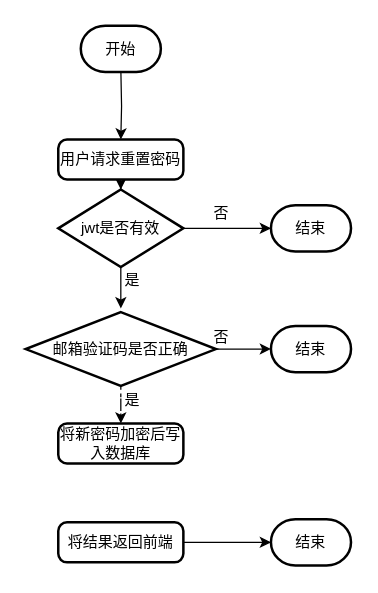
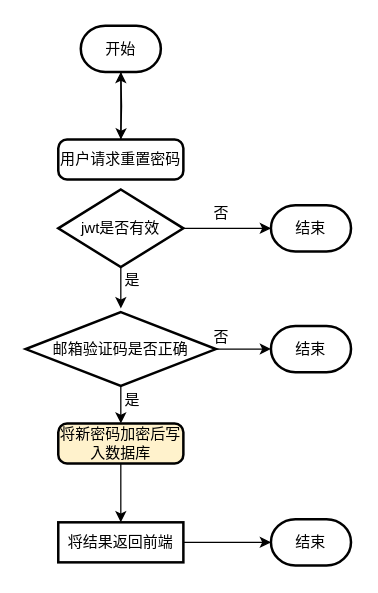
  <mxCell id="0" />
  <mxCell id="1" parent="0" />
  <mxCell id="2" style="edgeStyle=orthogonalEdgeStyle;rounded=0;orthogonalLoop=1;jettySize=auto;html=1;entryX=0.5;entryY=0;entryDx=0;entryDy=0;" edge="1" parent="1" target="4"><mxGeometry relative="1" as="geometry"><mxPoint x="96.059" y="57" as="sourcePoint" /></mxGeometry></mxCell>
- <mxCell id="3" style="edgeStyle=orthogonalEdgeStyle;rounded=0;orthogonalLoop=1;jettySize=auto;html=1;entryX=0.5;entryY=0;entryDx=0;entryDy=0;entryPerimeter=0;" edge="1" parent="1" source="4" target="7"><mxGeometry relative="1" as="geometry" /></mxCell>
+ <mxCell id="3" style="edgeStyle=orthogonalEdgeStyle;rounded=0;orthogonalLoop=1;jettySize=auto;html=1;" edge="1" parent="1" source="4" target="22"><mxGeometry relative="1" as="geometry" /></mxCell>
  <mxCell id="4" value="用户请求重置密码" style="rounded=1;whiteSpace=wrap;html=1;absoluteArcSize=1;arcSize=14;strokeWidth=2;" vertex="1" parent="1"><mxGeometry x="46" y="111" width="100" height="32" as="geometry" /></mxCell>
  <mxCell id="5" style="edgeStyle=orthogonalEdgeStyle;rounded=0;orthogonalLoop=1;jettySize=auto;html=1;entryX=0;entryY=0.5;entryDx=0;entryDy=0;entryPerimeter=0;" edge="1" parent="1" source="7" target="8"><mxGeometry relative="1" as="geometry" /></mxCell>
  <mxCell id="6" style="edgeStyle=orthogonalEdgeStyle;rounded=0;orthogonalLoop=1;jettySize=auto;html=1;entryX=0.5;entryY=0;entryDx=0;entryDy=0;" edge="1" parent="1" source="7"><mxGeometry relative="1" as="geometry"><mxPoint x="96" y="246" as="targetPoint" /></mxGeometry></mxCell>
  <mxCell id="7" value="jwt是否有效" style="strokeWidth=2;html=1;shape=mxgraph.flowchart.decision;whiteSpace=wrap;" vertex="1" parent="1"><mxGeometry x="46" y="151" width="100" height="62" as="geometry" /></mxCell>
  <mxCell id="8" value="结束" style="strokeWidth=2;html=1;shape=mxgraph.flowchart.terminator;whiteSpace=wrap;" vertex="1" parent="1"><mxGeometry x="216" y="163.5" width="64" height="37" as="geometry" /></mxCell>
  <mxCell id="9" value="否" style="text;html=1;align=center;verticalAlign=middle;resizable=0;points=[];autosize=1;strokeColor=none;fillColor=none;" vertex="1" parent="1"><mxGeometry x="165" y="161" width="22" height="18" as="geometry" /></mxCell>
  <mxCell id="10" style="edgeStyle=orthogonalEdgeStyle;rounded=0;orthogonalLoop=1;jettySize=auto;html=1;entryX=0;entryY=0.5;entryDx=0;entryDy=0;entryPerimeter=0;" edge="1" parent="1" source="11" target="12"><mxGeometry relative="1" as="geometry" /></mxCell>
- <mxCell id="11" value="将结果返回前端" style="rounded=1;whiteSpace=wrap;html=1;absoluteArcSize=1;arcSize=14;strokeWidth=2;" vertex="1" parent="1"><mxGeometry x="46" y="417" width="100" height="32" as="geometry" /></mxCell>
+ <mxCell id="11" value="将结果返回前端" style="whiteSpace=wrap;html=1;absoluteArcSize=1;arcSize=14;strokeWidth=2;rounded=0;" vertex="1" parent="1"><mxGeometry x="46" y="417" width="100" height="32" as="geometry" /></mxCell>
  <mxCell id="12" value="结束" style="strokeWidth=2;html=1;shape=mxgraph.flowchart.terminator;whiteSpace=wrap;" vertex="1" parent="1"><mxGeometry x="216" y="414.5" width="64" height="37" as="geometry" /></mxCell>
  <mxCell id="13" value="是" style="text;html=1;align=center;verticalAlign=middle;resizable=0;points=[];autosize=1;strokeColor=none;fillColor=none;" vertex="1" parent="1"><mxGeometry x="94" y="215" width="22" height="18" as="geometry" /></mxCell>
  <mxCell id="14" style="edgeStyle=orthogonalEdgeStyle;rounded=0;orthogonalLoop=1;jettySize=auto;html=1;entryX=0;entryY=0.5;entryDx=0;entryDy=0;entryPerimeter=0;" edge="1" parent="1" source="16" target="17"><mxGeometry relative="1" as="geometry" /></mxCell>
- <mxCell id="15" style="edgeStyle=orthogonalEdgeStyle;rounded=0;orthogonalLoop=1;jettySize=auto;html=1;entryX=0.5;entryY=0;entryDx=0;entryDy=0;dashed=1;" edge="1" parent="1" source="16" target="20"><mxGeometry relative="1" as="geometry" /></mxCell>
+ <mxCell id="15" style="edgeStyle=orthogonalEdgeStyle;rounded=0;orthogonalLoop=1;jettySize=auto;html=1;entryX=0.5;entryY=0;entryDx=0;entryDy=0;" edge="1" parent="1" source="16" target="20"><mxGeometry relative="1" as="geometry" /></mxCell>
  <mxCell id="16" value="邮箱验证码是否正确" style="strokeWidth=2;html=1;shape=mxgraph.flowchart.decision;whiteSpace=wrap;" vertex="1" parent="1"><mxGeometry x="20" y="249" width="152" height="59" as="geometry" /></mxCell>
  <mxCell id="17" value="结束" style="strokeWidth=2;html=1;shape=mxgraph.flowchart.terminator;whiteSpace=wrap;" vertex="1" parent="1"><mxGeometry x="216" y="260" width="64" height="37" as="geometry" /></mxCell>
  <mxCell id="18" value="否" style="text;html=1;align=center;verticalAlign=middle;resizable=0;points=[];autosize=1;strokeColor=none;fillColor=none;" vertex="1" parent="1"><mxGeometry x="165" y="260" width="22" height="18" as="geometry" /></mxCell>
- <mxCell id="20" value="将新密码加密后写入数据库" style="rounded=1;whiteSpace=wrap;html=1;absoluteArcSize=1;arcSize=14;strokeWidth=2;" vertex="1" parent="1"><mxGeometry x="46" y="338" width="100" height="32" as="geometry" /></mxCell>
+ <mxCell id="19" style="edgeStyle=orthogonalEdgeStyle;rounded=0;orthogonalLoop=1;jettySize=auto;html=1;entryX=0.5;entryY=0;entryDx=0;entryDy=0;" edge="1" parent="1" source="20" target="11"><mxGeometry relative="1" as="geometry" /></mxCell>
+ <mxCell id="20" value="将新密码加密后写入数据库" style="rounded=1;whiteSpace=wrap;html=1;absoluteArcSize=1;arcSize=14;strokeWidth=2;fillColor=#fff2cc;" vertex="1" parent="1"><mxGeometry x="46" y="338" width="100" height="32" as="geometry" /></mxCell>
  <mxCell id="21" value="是" style="text;html=1;align=center;verticalAlign=middle;resizable=0;points=[];autosize=1;strokeColor=none;fillColor=none;" vertex="1" parent="1"><mxGeometry x="94" y="311" width="22" height="18" as="geometry" /></mxCell>
  <mxCell id="22" value="开始" style="strokeWidth=2;html=1;shape=mxgraph.flowchart.terminator;whiteSpace=wrap;" vertex="1" parent="1"><mxGeometry x="64" y="20" width="64" height="37" as="geometry" /></mxCell>
